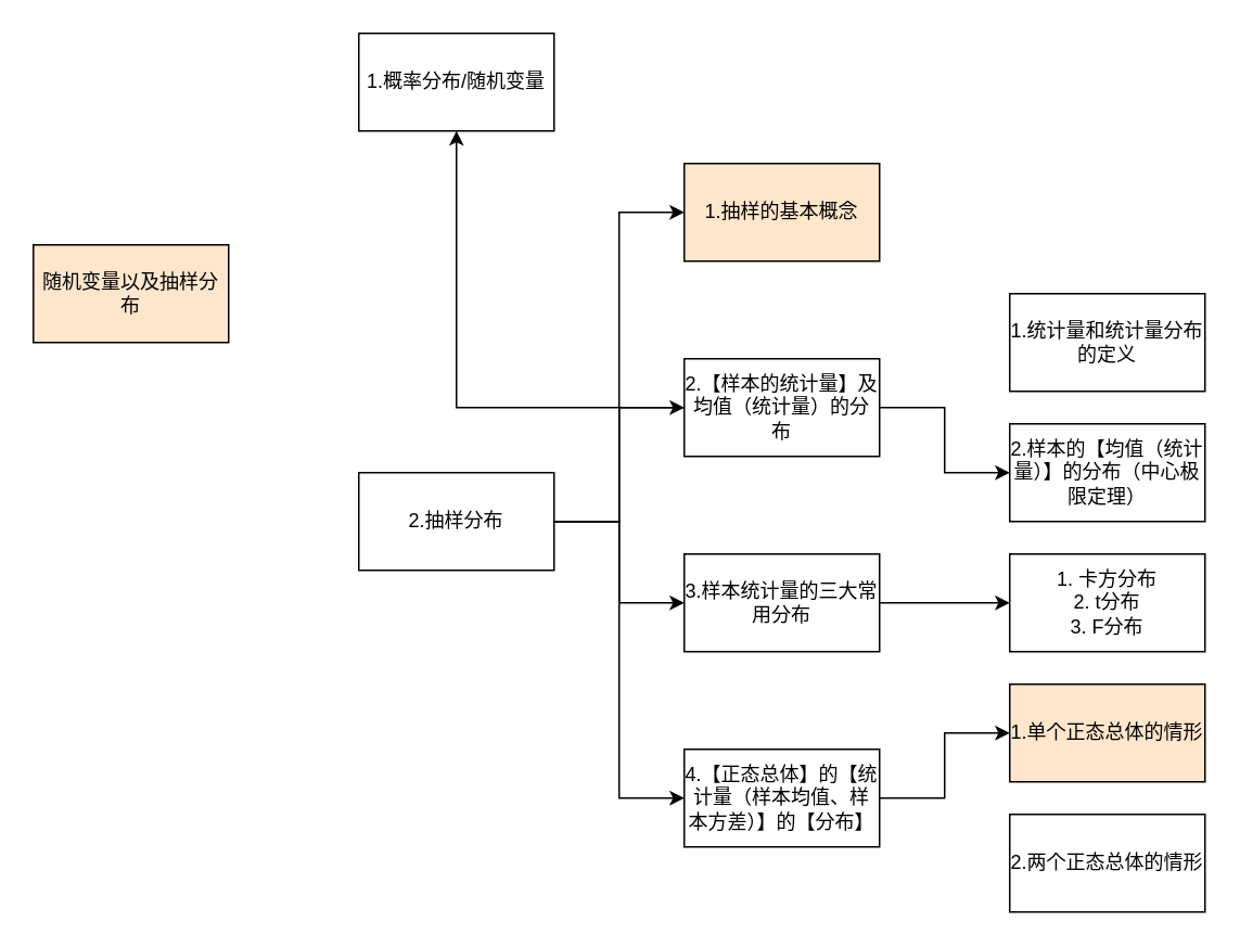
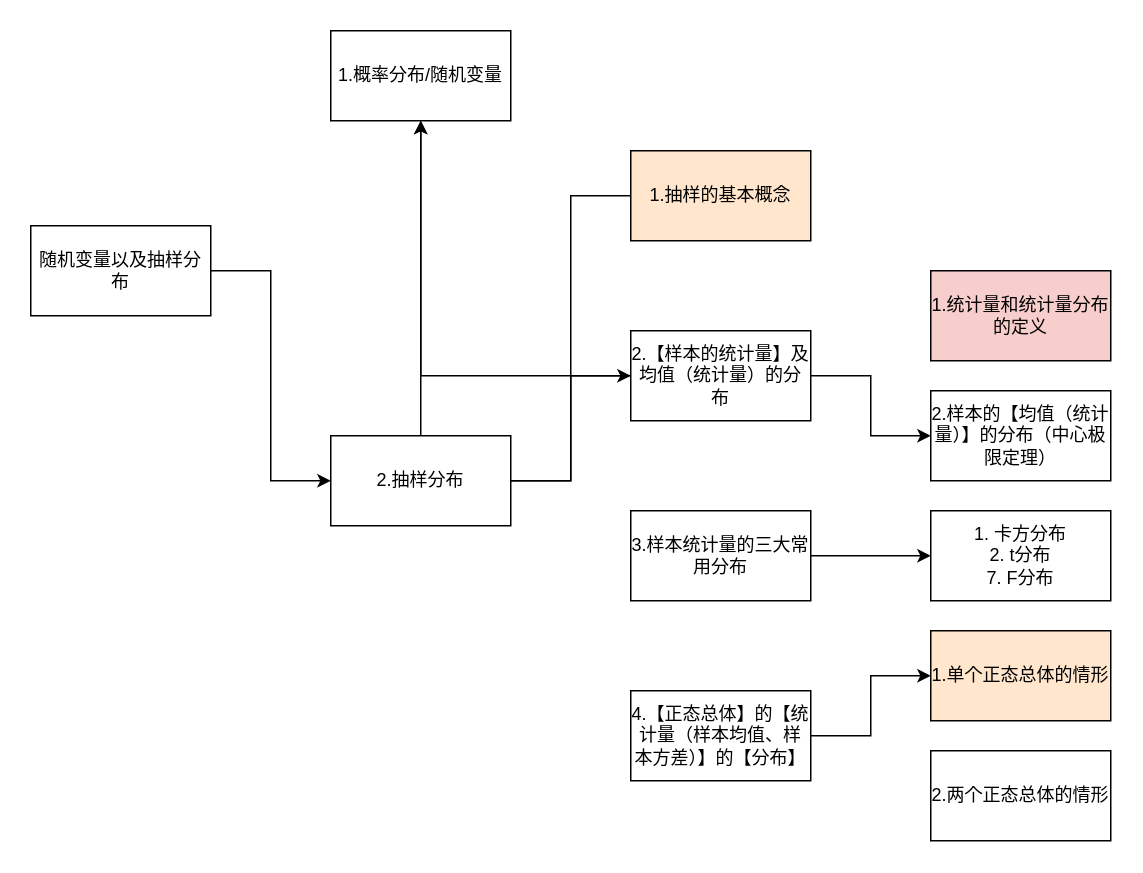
  <mxCell id="0" />
  <mxCell id="1" parent="0" />
- <mxCell id="3" value="随机变量以及抽样分布" style="rounded=0;whiteSpace=wrap;html=1;fillColor=#ffe6cc;" parent="1" vertex="1"><mxGeometry x="20" y="150" width="120" height="60" as="geometry" /></mxCell>
+ <mxCell id="2" style="edgeStyle=orthogonalEdgeStyle;rounded=0;orthogonalLoop=1;jettySize=auto;html=1;entryX=0;entryY=0.5;entryDx=0;entryDy=0;" parent="1" source="3" target="9" edge="1"><mxGeometry relative="1" as="geometry" /></mxCell>
+ <mxCell id="3" value="随机变量以及抽样分布" style="rounded=0;whiteSpace=wrap;html=1;" parent="1" vertex="1"><mxGeometry x="20" y="150" width="120" height="60" as="geometry" /></mxCell>
  <mxCell id="4" value="1.概率分布/随机变量" style="rounded=0;whiteSpace=wrap;html=1;" parent="1" vertex="1"><mxGeometry x="220" y="20" width="120" height="60" as="geometry" /></mxCell>
- <mxCell id="5" value="" style="edgeStyle=orthogonalEdgeStyle;rounded=0;orthogonalLoop=1;jettySize=auto;html=1;entryX=0;entryY=0.5;entryDx=0;entryDy=0;" parent="1" source="9" target="10" edge="1"><mxGeometry relative="1" as="geometry" /></mxCell>
+ <mxCell id="5" value="" style="edgeStyle=orthogonalEdgeStyle;rounded=0;orthogonalLoop=1;jettySize=auto;html=1;entryX=0;entryY=0.5;entryDx=0;entryDy=0;endArrow=none;" parent="1" source="9" target="10" edge="1"><mxGeometry relative="1" as="geometry" /></mxCell>
  <mxCell id="6" style="edgeStyle=orthogonalEdgeStyle;rounded=0;orthogonalLoop=1;jettySize=auto;html=1;entryX=0;entryY=0.5;entryDx=0;entryDy=0;" parent="1" source="9" target="13" edge="1"><mxGeometry relative="1" as="geometry" /></mxCell>
- <mxCell id="7" style="edgeStyle=orthogonalEdgeStyle;rounded=0;orthogonalLoop=1;jettySize=auto;html=1;entryX=0;entryY=0.5;entryDx=0;entryDy=0;" parent="1" source="9" target="17" edge="1"><mxGeometry relative="1" as="geometry" /></mxCell>
- <mxCell id="8" style="edgeStyle=orthogonalEdgeStyle;rounded=0;orthogonalLoop=1;jettySize=auto;html=1;entryX=0;entryY=0.5;entryDx=0;entryDy=0;" parent="1" source="9" target="15" edge="1"><mxGeometry relative="1" as="geometry" /></mxCell>
+ <mxCell id="7" style="edgeStyle=orthogonalEdgeStyle;rounded=0;orthogonalLoop=1;jettySize=auto;html=1;" parent="1" source="9" target="4" edge="1"><mxGeometry relative="1" as="geometry" /></mxCell>
  <mxCell id="9" value="2.抽样分布" style="rounded=0;whiteSpace=wrap;html=1;" parent="1" vertex="1"><mxGeometry x="220" y="290" width="120" height="60" as="geometry" /></mxCell>
  <mxCell id="10" value="1.抽样的基本概念" style="rounded=0;whiteSpace=wrap;html=1;fillColor=#ffe6cc;" parent="1" vertex="1"><mxGeometry x="420" y="100" width="120" height="60" as="geometry" /></mxCell>
  <mxCell id="11" value="" style="edgeStyle=orthogonalEdgeStyle;rounded=0;orthogonalLoop=1;jettySize=auto;html=1;" parent="1" source="13" target="4" edge="1"><mxGeometry relative="1" as="geometry" /></mxCell>
  <mxCell id="12" style="edgeStyle=orthogonalEdgeStyle;rounded=0;orthogonalLoop=1;jettySize=auto;html=1;" parent="1" source="13" target="21" edge="1"><mxGeometry relative="1" as="geometry" /></mxCell>
  <mxCell id="13" value="2.【样本的统计量】及均值（统计量）的分布" style="rounded=0;whiteSpace=wrap;html=1;" parent="1" vertex="1"><mxGeometry x="420" y="220" width="120" height="60" as="geometry" /></mxCell>
  <mxCell id="14" value="" style="edgeStyle=orthogonalEdgeStyle;rounded=0;orthogonalLoop=1;jettySize=auto;html=1;" parent="1" source="15" target="19" edge="1"><mxGeometry relative="1" as="geometry" /></mxCell>
  <mxCell id="15" value="4.【正态总体】的【统计量（样本均值、样本方差）】的【分布】" style="rounded=0;whiteSpace=wrap;html=1;" parent="1" vertex="1"><mxGeometry x="420" y="460" width="120" height="60" as="geometry" /></mxCell>
  <mxCell id="16" value="" style="edgeStyle=orthogonalEdgeStyle;rounded=0;orthogonalLoop=1;jettySize=auto;html=1;" parent="1" source="17" target="18" edge="1"><mxGeometry relative="1" as="geometry" /></mxCell>
  <mxCell id="17" value="3.样本统计量的三大常用分布" style="rounded=0;whiteSpace=wrap;html=1;" parent="1" vertex="1"><mxGeometry x="420" y="340" width="120" height="60" as="geometry" /></mxCell>
- <mxCell id="18" value="&lt;div&gt;1. 卡方分布&lt;/div&gt;&lt;div&gt;2. t分布&lt;/div&gt;&lt;div&gt;3. F分布&lt;/div&gt;" style="rounded=0;whiteSpace=wrap;html=1;" parent="1" vertex="1"><mxGeometry x="620" y="340" width="120" height="60" as="geometry" /></mxCell>
+ <mxCell id="18" value="&lt;div&gt;1. 卡方分布&lt;/div&gt;&lt;div&gt;2. t分布&lt;/div&gt;&lt;div&gt;7. F分布&lt;/div&gt;" style="rounded=0;whiteSpace=wrap;html=1;" parent="1" vertex="1"><mxGeometry x="620" y="340" width="120" height="60" as="geometry" /></mxCell>
  <mxCell id="19" value="1.单个正态总体的情形" style="rounded=0;whiteSpace=wrap;html=1;fillColor=#ffe6cc;" parent="1" vertex="1"><mxGeometry x="620" y="420" width="120" height="60" as="geometry" /></mxCell>
- <mxCell id="20" value="1.统计量和统计量分布的定义" style="rounded=0;whiteSpace=wrap;html=1;" parent="1" vertex="1"><mxGeometry x="620" y="180" width="120" height="60" as="geometry" /></mxCell>
+ <mxCell id="20" value="1.统计量和统计量分布的定义" style="rounded=0;whiteSpace=wrap;html=1;fillColor=#f8cecc;" parent="1" vertex="1"><mxGeometry x="620" y="180" width="120" height="60" as="geometry" /></mxCell>
  <mxCell id="21" value="2.样本的【均值（统计量）】的分布（中心极限定理）" style="rounded=0;whiteSpace=wrap;html=1;" parent="1" vertex="1"><mxGeometry x="620" y="260" width="120" height="60" as="geometry" /></mxCell>
  <mxCell id="22" value="2.两个正态总体的情形" style="rounded=0;whiteSpace=wrap;html=1;" parent="1" vertex="1"><mxGeometry x="620" y="500" width="120" height="60" as="geometry" /></mxCell>
